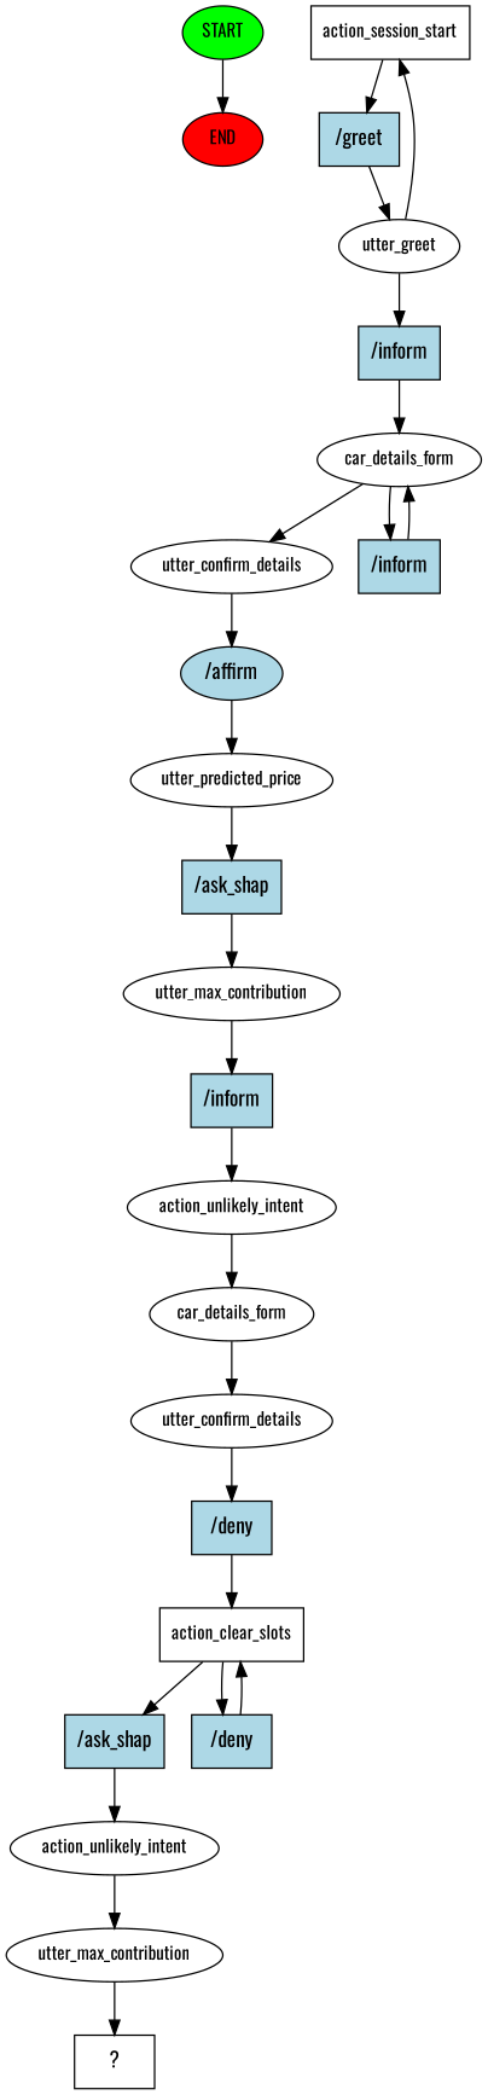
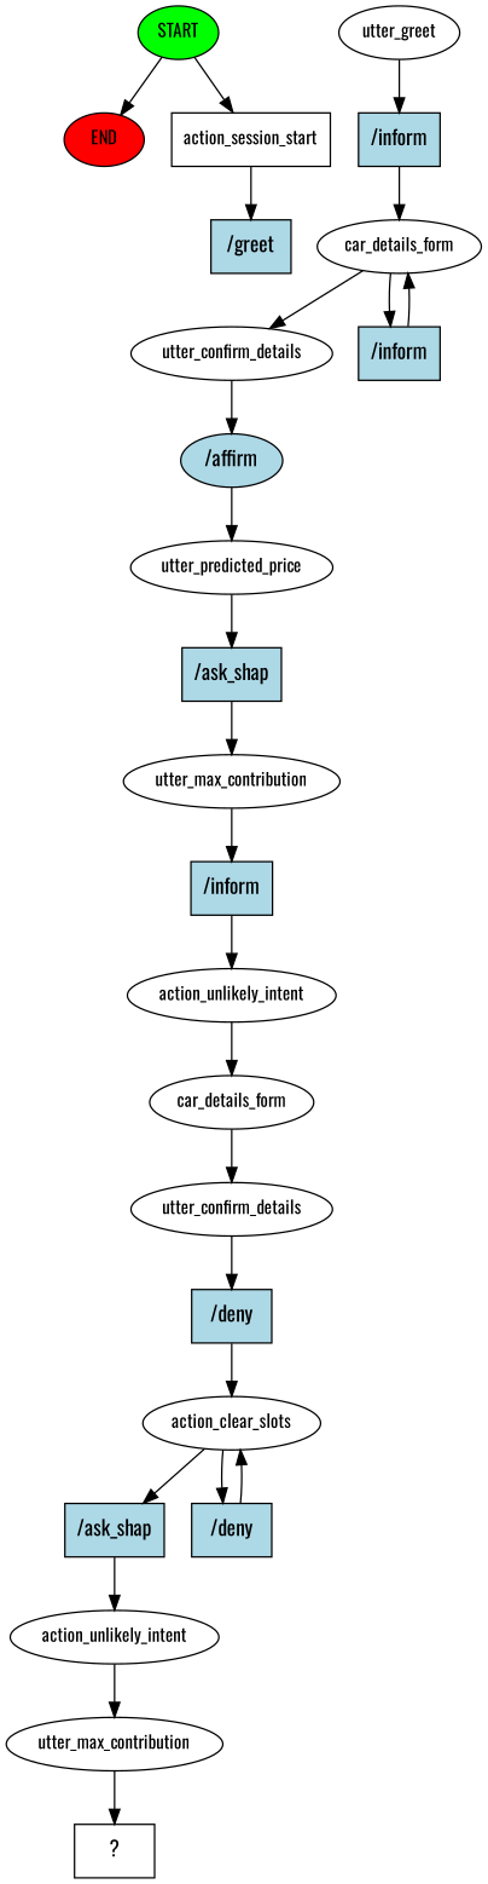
  digraph {
    fontname=Oswald
    node [fontname=Oswald fontsize=12]
    edge [fontname=Oswald]
    n1 [fillcolor=green label=START style=filled]
    n2 [fillcolor=red label=END style=filled]
    n3 [label=action_session_start shape=box]
    n4 [fillcolor=lightblue label="/greet" shape=rect style=filled fontsize=""]
    n5 [label=utter_greet]
    n6 [fillcolor=lightblue label="/inform" shape=rect style=filled fontsize=""]
    n7 [label=car_details_form]
    n8 [label=utter_confirm_details]
    n9 [fillcolor=lightblue label="/inform" shape=rect style=filled fontsize=""]
    n10 [fillcolor=lightblue label="/affirm" shape=ellipse style=filled fontsize=""]
    n11 [label=utter_predicted_price]
    n12 [fillcolor=lightblue label="/ask_shap" shape=rect style=filled fontsize=""]
    n13 [label=utter_max_contribution]
    n14 [fillcolor=lightblue label="/inform" shape=rect style=filled fontsize=""]
    n15 [label=action_unlikely_intent]
    n16 [label=car_details_form]
    n17 [label=utter_confirm_details]
    n18 [fillcolor=lightblue label="/deny" shape=rect style=filled fontsize=""]
-   n19 [label=action_clear_slots shape=box]
+   n19 [label=action_clear_slots]
    n20 [fillcolor=lightblue label="/ask_shap" shape=rect style=filled fontsize=""]
    n21 [fillcolor=lightblue label="/deny" shape=rect style=filled fontsize=""]
    n22 [label=action_unlikely_intent]
    n23 [label=utter_max_contribution]
    n24 [label="  ?  " shape=rect fontsize=""]
    n1 -> n2
-   n5 -> n3
+   n1 -> n3
    n3 -> n4
-   n4 -> n5
    n5 -> n6
    n6 -> n7
    n7 -> n8
    n7 -> n9
    n8 -> n10
    n9 -> n7
    n10 -> n11
    n11 -> n12
    n12 -> n13
    n13 -> n14
    n14 -> n15
    n15 -> n16
    n16 -> n17
    n17 -> n18
    n18 -> n19
    n19 -> n20
    n19 -> n21
    n20 -> n22
    n21 -> n19
    n22 -> n23
    n23 -> n24
  }
